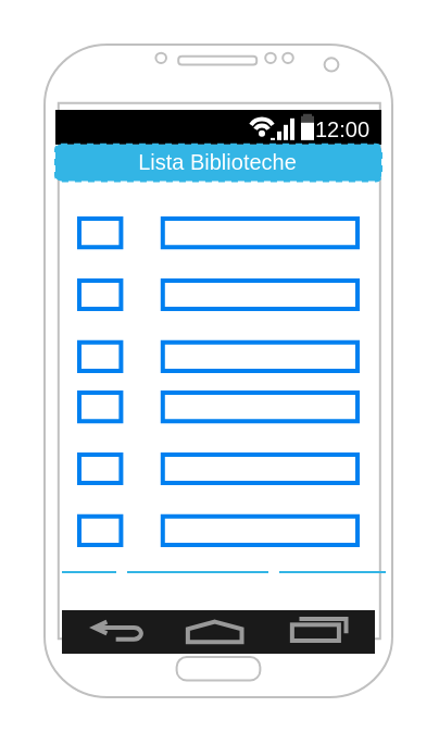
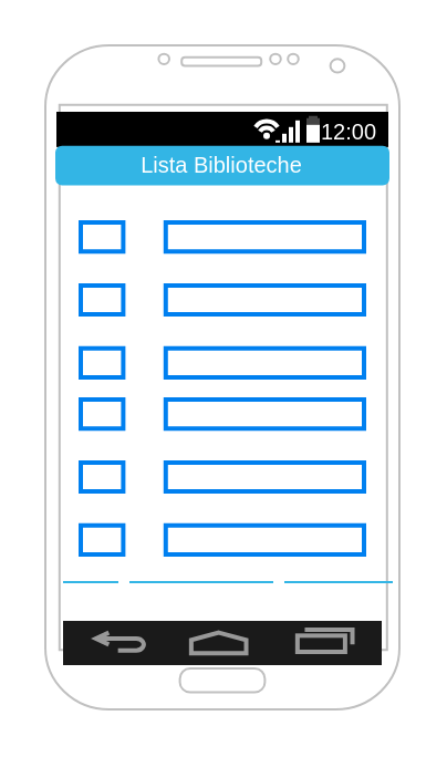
  <mxCell id="0" />
  <mxCell id="1" parent="0" />
  <mxCell id="2" value="" style="verticalLabelPosition=bottom;verticalAlign=top;html=1;shadow=0;dashed=0;strokeWidth=1;shape=mxgraph.android.phone2;strokeColor=#c0c0c0;" parent="1" vertex="1"><mxGeometry x="20" y="20" width="160" height="300" as="geometry" /></mxCell>
  <mxCell id="3" value="" style="verticalLabelPosition=bottom;verticalAlign=top;html=1;shadow=0;dashed=0;strokeWidth=2;shape=mxgraph.android.navigation_bar_1;fillColor=#1A1A1A;strokeColor=#999999;" parent="1" vertex="1"><mxGeometry x="28" y="280" width="144" height="20" as="geometry" /></mxCell>
  <mxCell id="4" value="" style="strokeWidth=1;html=1;shadow=0;dashed=0;shape=mxgraph.android.statusBar;align=center;fillColor=#000000;strokeColor=#ffffff;fontColor=#ffffff;fontSize=10;" parent="1" vertex="1"><mxGeometry x="25" y="50" width="150" height="15.83" as="geometry" /></mxCell>
  <mxCell id="5" value="" style="verticalLabelPosition=bottom;verticalAlign=top;html=1;shadow=0;dashed=0;strokeWidth=1;shape=mxgraph.android.indeterminate_progress_bar;strokeColor=#33B5E5;pointerEvents=1;rounded=1;gradientColor=none;" parent="1" vertex="1"><mxGeometry x="28" y="260" width="149" height="5" as="geometry" /></mxCell>
- <mxCell id="6" value="&lt;font size=&quot;1&quot;&gt;Lista Biblioteche&lt;/font&gt;" style="whiteSpace=wrap;html=1;shadow=0;dashed=1;fontSize=10;align=center;fillColor=#33b5e5;strokeColor=#33B5E5;fontColor=#FFFFFF;rounded=1;" parent="1" vertex="1"><mxGeometry x="25" y="65.83" width="150" height="16.88" as="geometry" /></mxCell>
+ <mxCell id="6" value="&lt;font size=&quot;1&quot;&gt;Lista Biblioteche&lt;/font&gt;" style="whiteSpace=wrap;html=1;shadow=0;dashed=0;fontSize=10;align=center;fillColor=#33b5e5;strokeColor=#33B5E5;fontColor=#FFFFFF;rounded=1;" parent="1" vertex="1"><mxGeometry x="25" y="65.83" width="150" height="16.88" as="geometry" /></mxCell>
  <mxCell id="7" value="" style="html=1;verticalLabelPosition=bottom;align=center;labelBackgroundColor=#ffffff;verticalAlign=top;strokeWidth=2;strokeColor=#0080F0;shadow=0;dashed=0;shape=mxgraph.ios7.icons.preferences;pointerEvents=1" parent="1" vertex="1"><mxGeometry x="36" y="180" width="128" height="70" as="geometry" /></mxCell>
  <mxCell id="8" value="" style="html=1;verticalLabelPosition=bottom;align=center;labelBackgroundColor=#ffffff;verticalAlign=top;strokeWidth=2;strokeColor=#0080F0;shadow=0;dashed=0;shape=mxgraph.ios7.icons.preferences;pointerEvents=1" parent="1" vertex="1"><mxGeometry x="36" y="100" width="128" height="70" as="geometry" /></mxCell>
